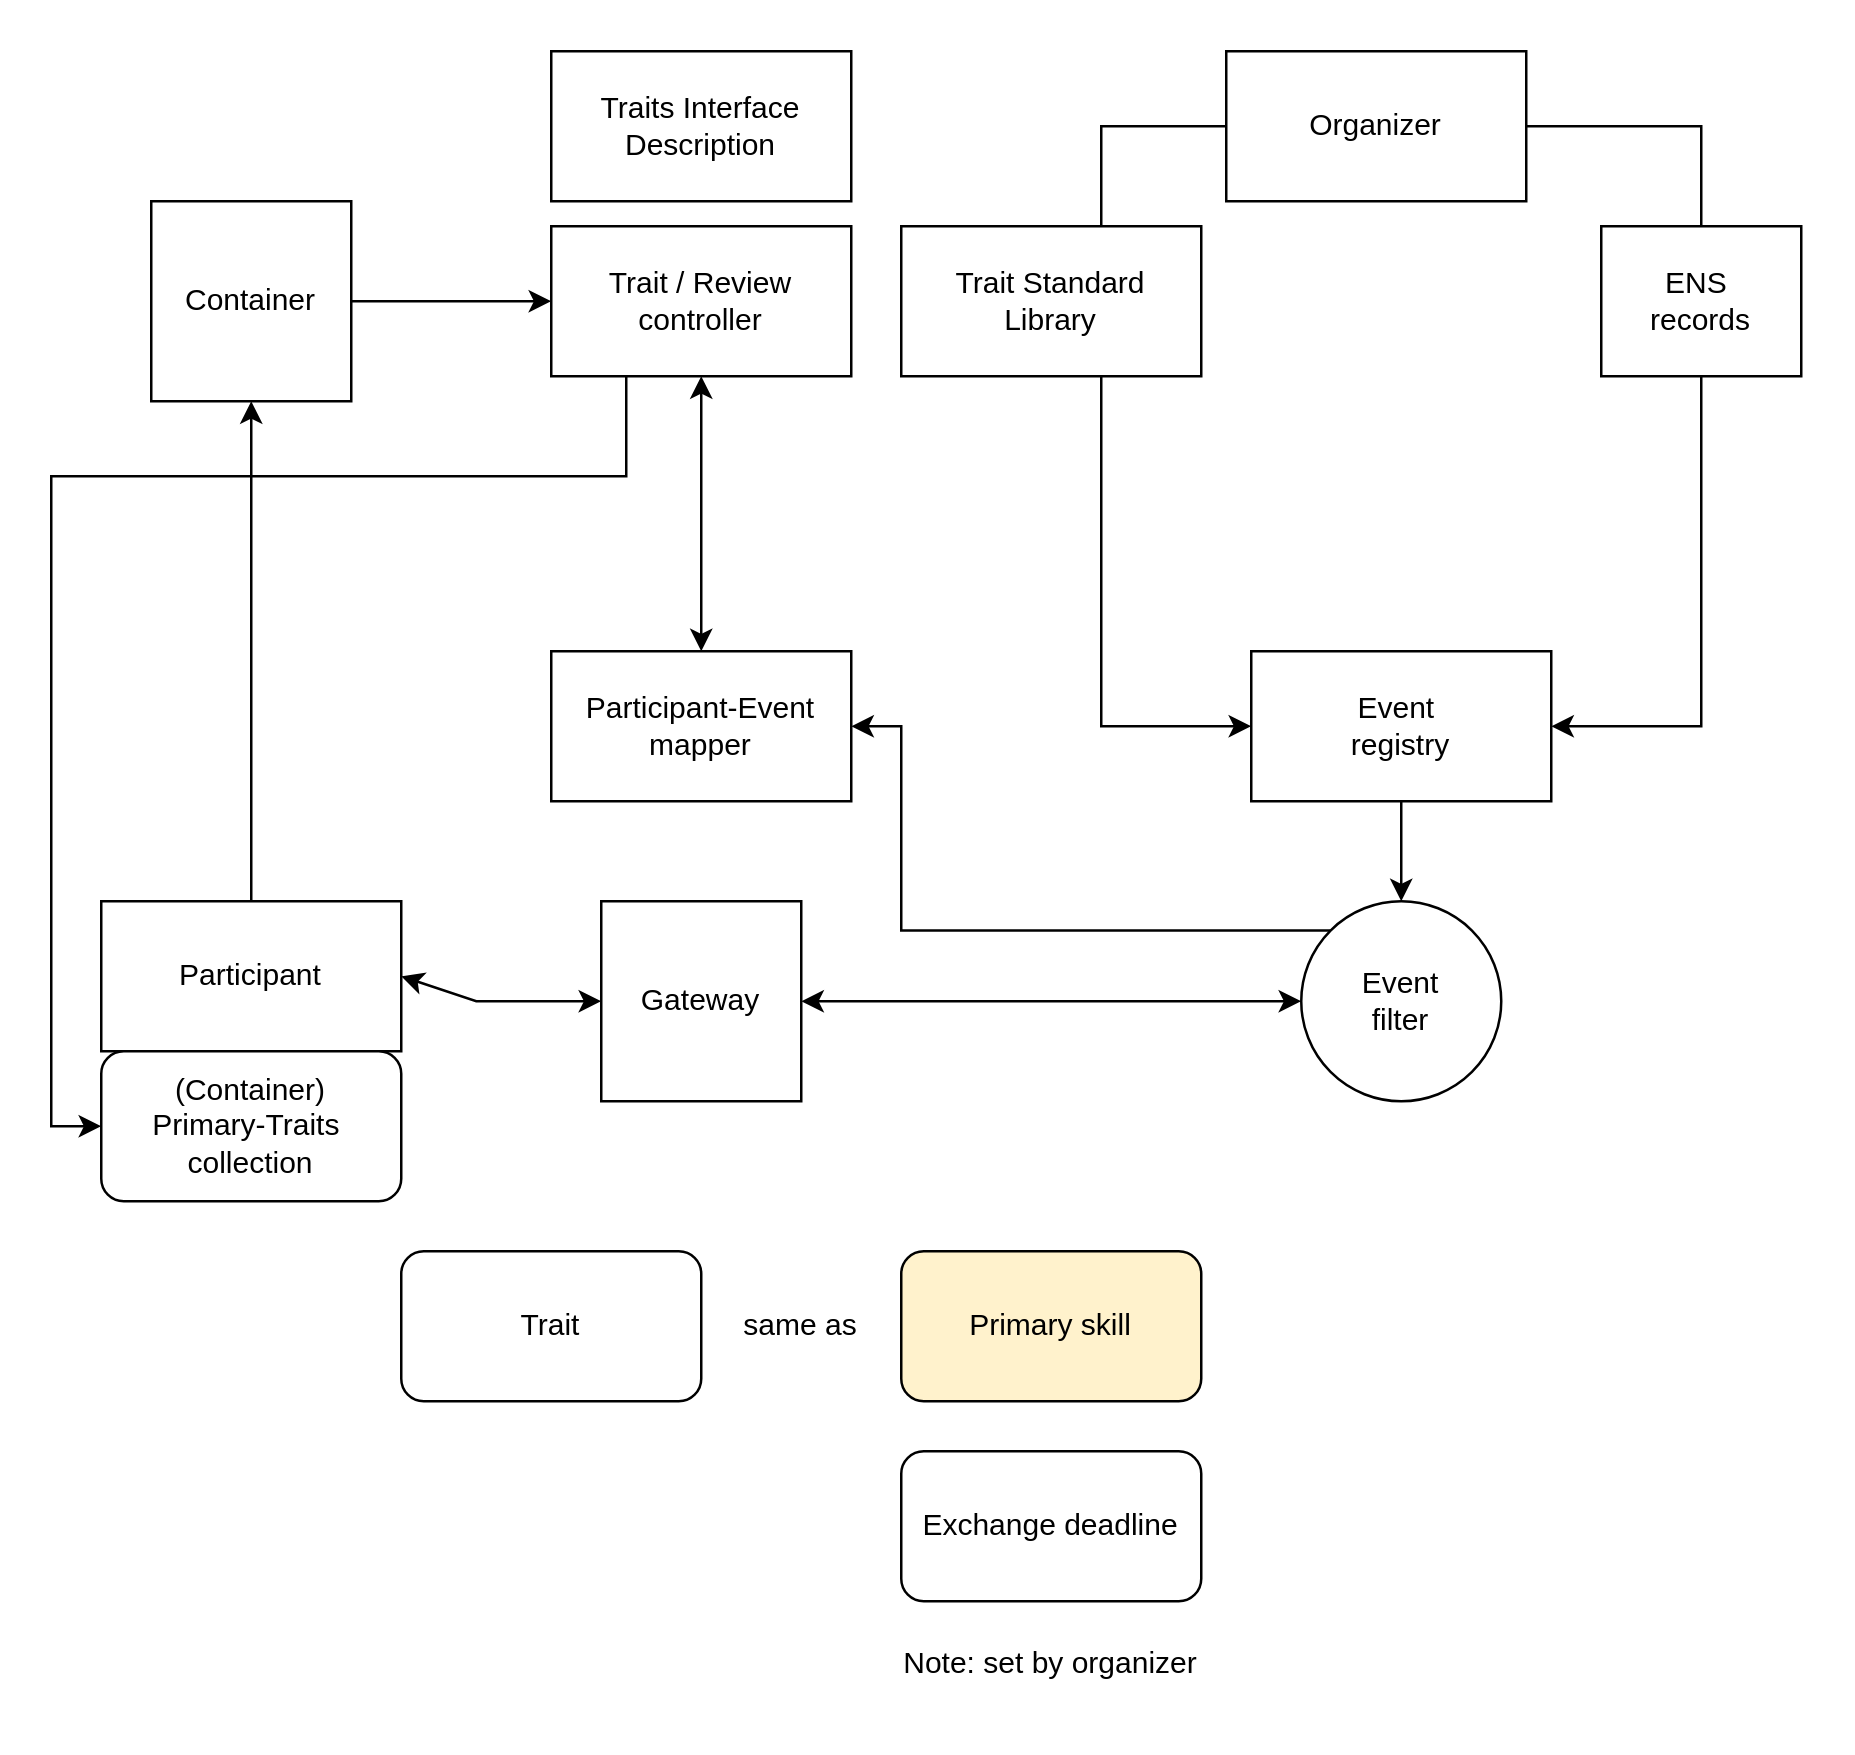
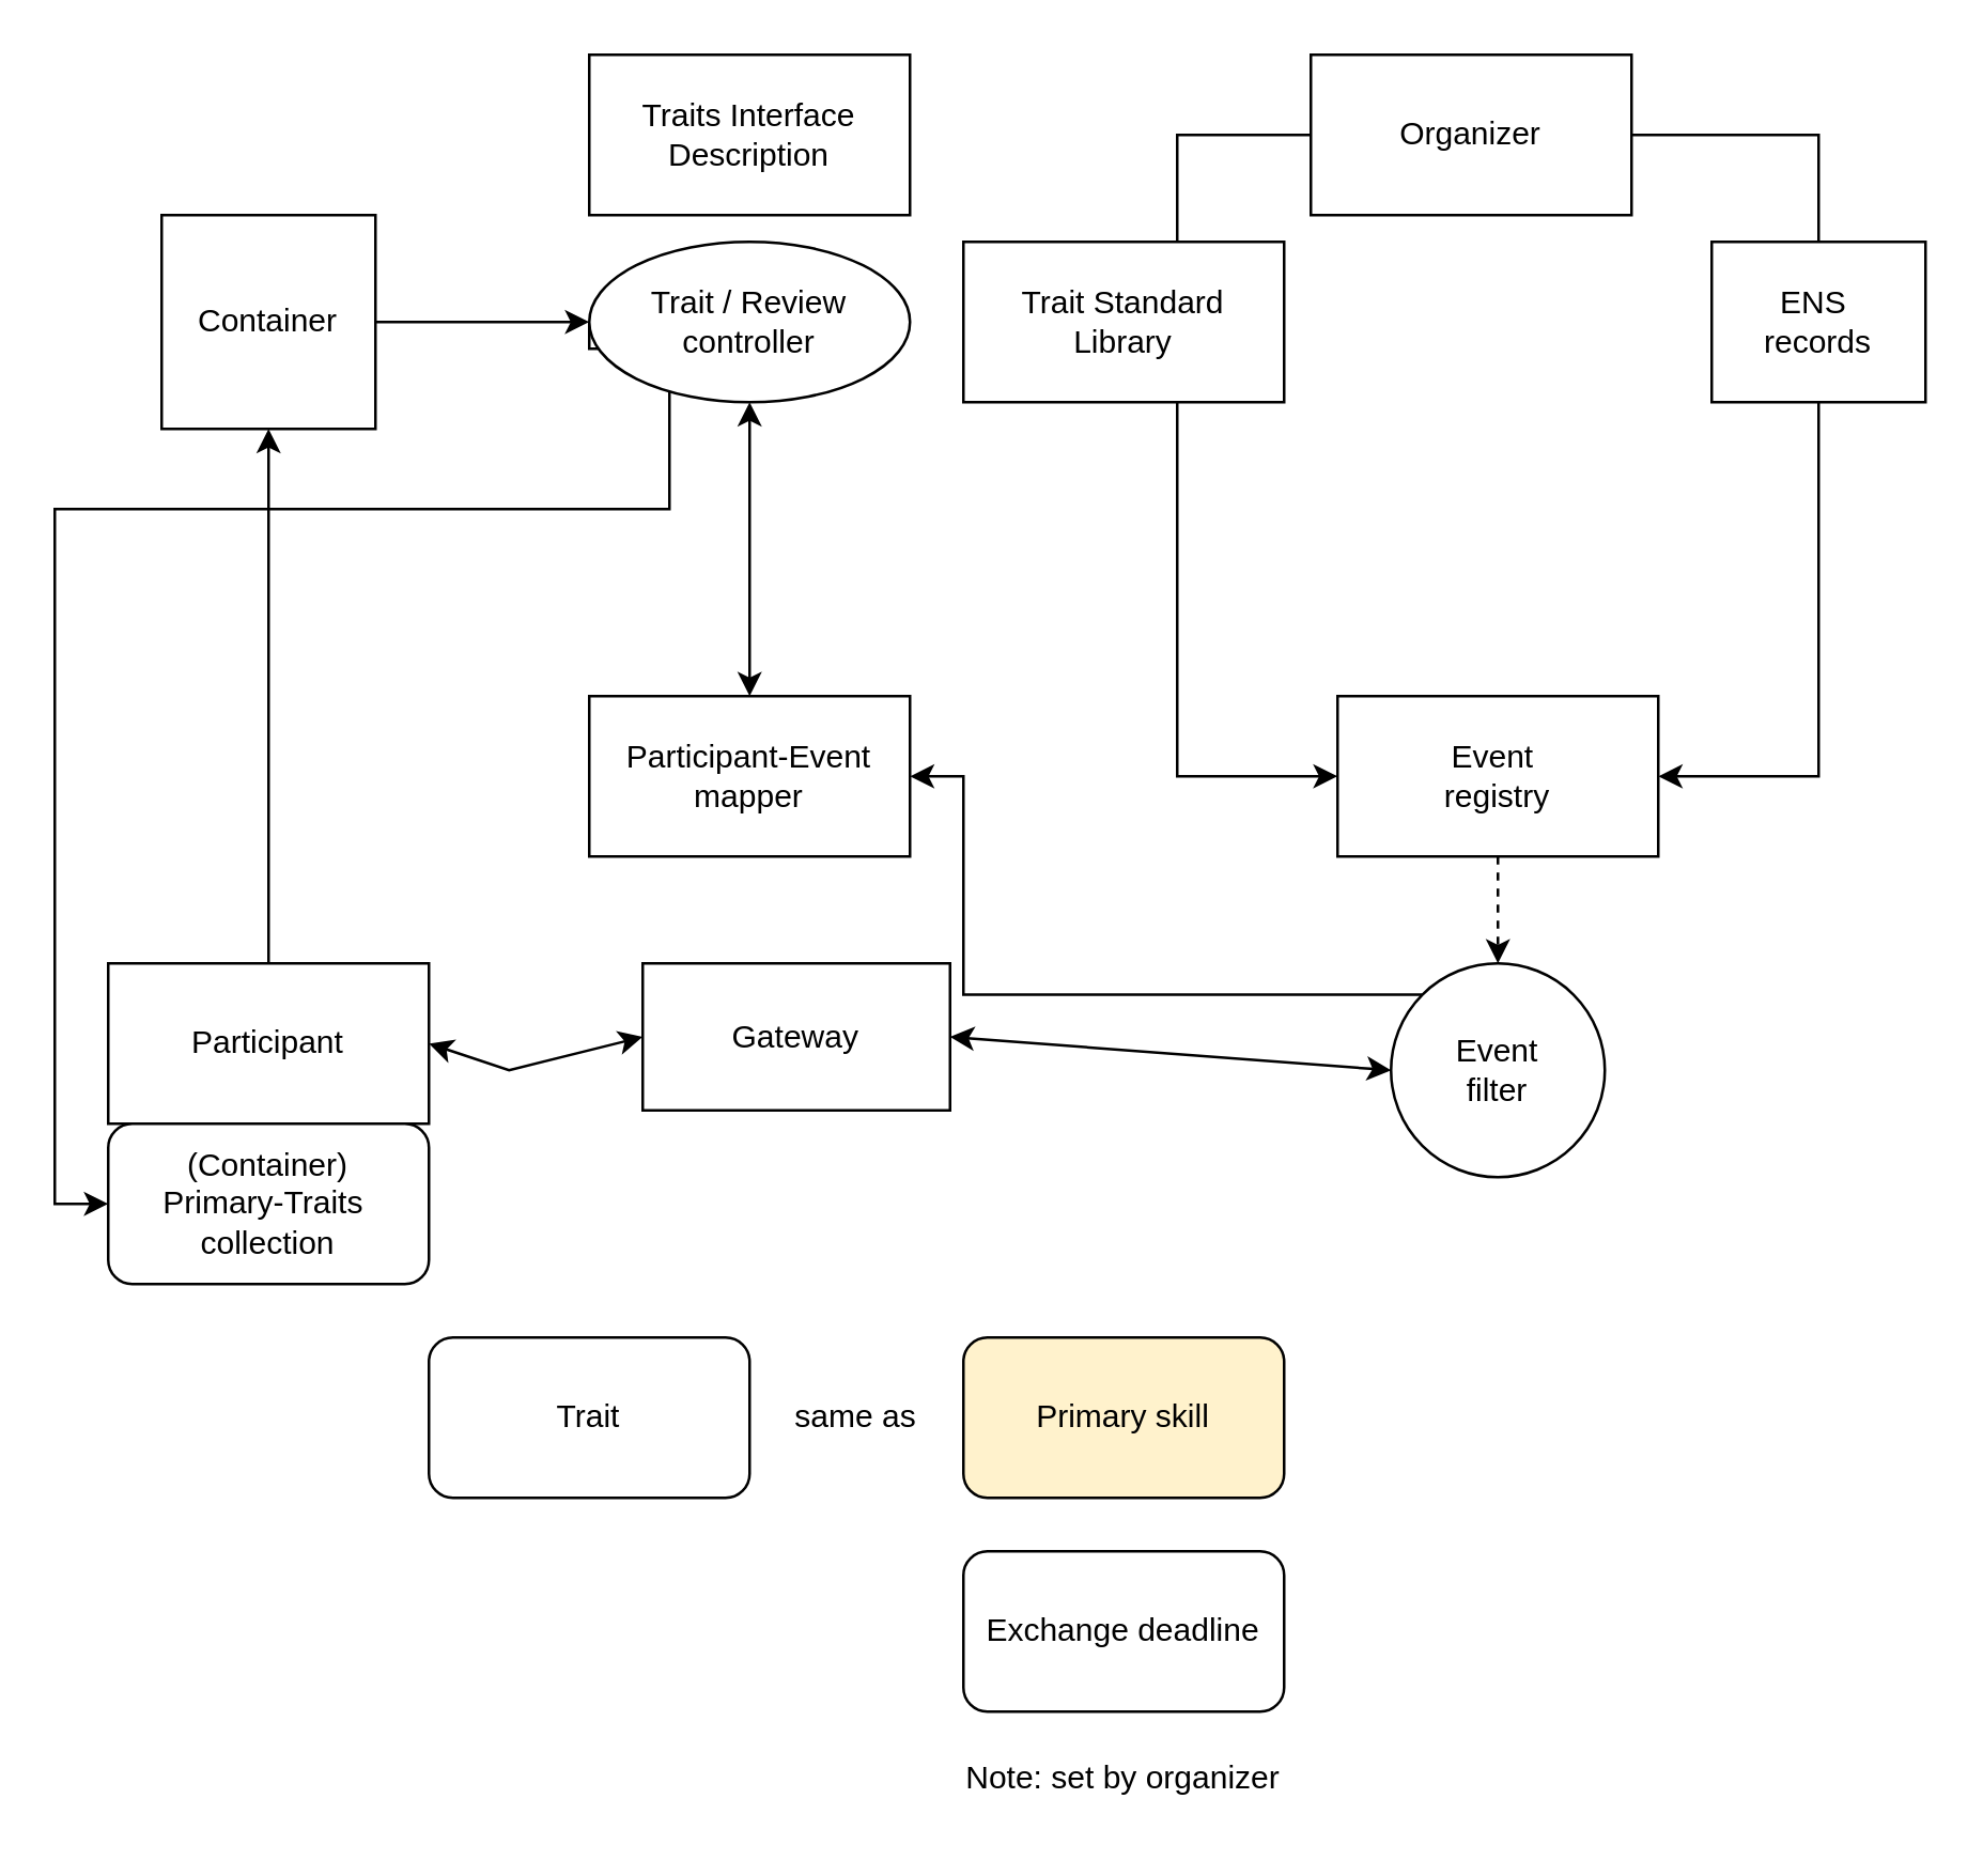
  <mxCell id="0" />
  <mxCell id="1" parent="0" />
  <mxCell id="2" style="edgeStyle=orthogonalEdgeStyle;rounded=0;orthogonalLoop=1;jettySize=auto;html=1;exitX=0.5;exitY=0;exitDx=0;exitDy=0;" edge="1" parent="1" source="3"><mxGeometry relative="1" as="geometry"><mxPoint x="100" y="160" as="targetPoint" /></mxGeometry></mxCell>
  <mxCell id="3" value="Participant" style="rounded=0;whiteSpace=wrap;html=1;" vertex="1" parent="1"><mxGeometry x="40" y="360" width="120" height="60" as="geometry" /></mxCell>
  <mxCell id="4" value="&lt;div&gt;(Container)&lt;br&gt;Primary-Traits&amp;nbsp;&lt;/div&gt;&lt;div&gt;collection&lt;/div&gt;" style="rounded=1;whiteSpace=wrap;html=1;" vertex="1" parent="1"><mxGeometry x="40" y="420" width="120" height="60" as="geometry" /></mxCell>
  <mxCell id="5" value="Trait" style="rounded=1;whiteSpace=wrap;html=1;" vertex="1" parent="1"><mxGeometry x="160" y="500" width="120" height="60" as="geometry" /></mxCell>
- <mxCell id="6" style="edgeStyle=orthogonalEdgeStyle;rounded=0;orthogonalLoop=1;jettySize=auto;html=1;exitX=0.5;exitY=1;exitDx=0;exitDy=0;entryX=0.5;entryY=0;entryDx=0;entryDy=0;" edge="1" parent="1" source="7" target="12"><mxGeometry relative="1" as="geometry" /></mxCell>
+ <mxCell id="6" style="edgeStyle=orthogonalEdgeStyle;rounded=0;orthogonalLoop=1;jettySize=auto;html=1;exitX=0.5;exitY=1;exitDx=0;exitDy=0;entryX=0.5;entryY=0;entryDx=0;entryDy=0;dashed=1;" edge="1" parent="1" source="7" target="12"><mxGeometry relative="1" as="geometry" /></mxCell>
  <mxCell id="7" value="&lt;div&gt;Event&amp;nbsp;&lt;/div&gt;&lt;div&gt;registry&lt;/div&gt;" style="rounded=0;whiteSpace=wrap;html=1;" vertex="1" parent="1"><mxGeometry x="500" y="260" width="120" height="60" as="geometry" /></mxCell>
  <mxCell id="8" value="Traits Interface Description" style="rounded=0;whiteSpace=wrap;html=1;" vertex="1" parent="1"><mxGeometry x="220" y="20" width="120" height="60" as="geometry" /></mxCell>
  <mxCell id="9" style="edgeStyle=orthogonalEdgeStyle;rounded=0;orthogonalLoop=1;jettySize=auto;html=1;exitX=0;exitY=0.5;exitDx=0;exitDy=0;entryX=0;entryY=0.5;entryDx=0;entryDy=0;" edge="1" parent="1" source="10" target="4"><mxGeometry relative="1" as="geometry"><mxPoint x="260" y="270" as="targetPoint" /><Array as="points"><mxPoint x="250" y="130" /><mxPoint x="250" y="190" /><mxPoint x="20" y="190" /><mxPoint x="20" y="450" /></Array></mxGeometry></mxCell>
- <mxCell id="10" value="Trait / Review&lt;br&gt;controller" style="rounded=0;whiteSpace=wrap;html=1;" vertex="1" parent="1"><mxGeometry x="220" y="90" width="120" height="60" as="geometry" /></mxCell>
+ <mxCell id="10" value="Trait / Review&lt;br&gt;controller" style="ellipse;whiteSpace=wrap;html=1;" vertex="1" parent="1"><mxGeometry x="220" y="90" width="120" height="60" as="geometry" /></mxCell>
  <mxCell id="11" style="edgeStyle=orthogonalEdgeStyle;rounded=0;orthogonalLoop=1;jettySize=auto;html=1;exitX=0;exitY=0;exitDx=0;exitDy=0;entryX=1;entryY=0.5;entryDx=0;entryDy=0;" edge="1" parent="1" source="12" target="25"><mxGeometry relative="1" as="geometry"><Array as="points"><mxPoint x="360" y="372" /><mxPoint x="360" y="290" /></Array></mxGeometry></mxCell>
  <mxCell id="12" value="Event &lt;br&gt;filter" style="ellipse;whiteSpace=wrap;html=1;aspect=fixed;" vertex="1" parent="1"><mxGeometry x="520" y="360" width="80" height="80" as="geometry" /></mxCell>
  <mxCell id="13" style="edgeStyle=orthogonalEdgeStyle;rounded=0;orthogonalLoop=1;jettySize=auto;html=1;exitX=1;exitY=0.5;exitDx=0;exitDy=0;entryX=1;entryY=0.5;entryDx=0;entryDy=0;" edge="1" parent="1" source="17" target="7"><mxGeometry relative="1" as="geometry"><mxPoint x="470" y="50" as="sourcePoint" /><mxPoint x="570" y="260" as="targetPoint" /><Array as="points"><mxPoint x="680" y="50" /><mxPoint x="680" y="290" /><mxPoint x="620" y="290" /></Array></mxGeometry></mxCell>
  <mxCell id="14" value="&lt;div&gt;ENS&amp;nbsp;&lt;/div&gt;&lt;div&gt;records&lt;/div&gt;" style="rounded=0;whiteSpace=wrap;html=1;" vertex="1" parent="1"><mxGeometry x="640" y="90" width="80" height="60" as="geometry" /></mxCell>
  <mxCell id="15" style="edgeStyle=orthogonalEdgeStyle;rounded=0;orthogonalLoop=1;jettySize=auto;html=1;exitX=0;exitY=0.5;exitDx=0;exitDy=0;entryX=0;entryY=0.5;entryDx=0;entryDy=0;" edge="1" parent="1" source="17" target="7"><mxGeometry relative="1" as="geometry"><mxPoint x="445" y="50" as="sourcePoint" /><mxPoint x="475" y="290" as="targetPoint" /><Array as="points"><mxPoint x="440" y="50" /><mxPoint x="440" y="290" /></Array></mxGeometry></mxCell>
  <mxCell id="16" value="Trait Standard &lt;br&gt;Library" style="rounded=0;whiteSpace=wrap;html=1;" vertex="1" parent="1"><mxGeometry x="360" y="90" width="120" height="60" as="geometry" /></mxCell>
  <mxCell id="17" value="Organizer" style="rounded=0;whiteSpace=wrap;html=1;" vertex="1" parent="1"><mxGeometry x="490" y="20" width="120" height="60" as="geometry" /></mxCell>
- <mxCell id="18" value="Gateway" style="rounded=0;whiteSpace=wrap;html=1;" vertex="1" parent="1"><mxGeometry x="240" y="360" width="80" height="80" as="geometry" /></mxCell>
+ <mxCell id="18" value="Gateway" style="rounded=0;whiteSpace=wrap;html=1;" vertex="1" parent="1"><mxGeometry x="240" y="360" width="115" height="55" as="geometry" /></mxCell>
  <mxCell id="19" value="" style="endArrow=classic;startArrow=classic;html=1;rounded=0;exitX=1;exitY=0.5;exitDx=0;exitDy=0;entryX=0;entryY=0.5;entryDx=0;entryDy=0;" edge="1" parent="1" source="18" target="12"><mxGeometry width="50" height="50" relative="1" as="geometry"><mxPoint x="360" y="390" as="sourcePoint" /><mxPoint x="410" y="340" as="targetPoint" /></mxGeometry></mxCell>
  <mxCell id="20" value="" style="endArrow=classic;startArrow=classic;html=1;rounded=0;entryX=0;entryY=0.5;entryDx=0;entryDy=0;" edge="1" parent="1" target="18"><mxGeometry width="50" height="50" relative="1" as="geometry"><mxPoint x="160" y="390" as="sourcePoint" /><mxPoint x="210" y="340" as="targetPoint" /><Array as="points"><mxPoint x="190" y="400" /></Array></mxGeometry></mxCell>
  <mxCell id="21" style="edgeStyle=orthogonalEdgeStyle;rounded=0;orthogonalLoop=1;jettySize=auto;html=1;exitX=1;exitY=0.5;exitDx=0;exitDy=0;entryX=0;entryY=0.5;entryDx=0;entryDy=0;" edge="1" parent="1" source="22" target="10"><mxGeometry relative="1" as="geometry" /></mxCell>
  <mxCell id="22" value="Container" style="rounded=0;whiteSpace=wrap;html=1;" vertex="1" parent="1"><mxGeometry x="60" y="80" width="80" height="80" as="geometry" /></mxCell>
  <mxCell id="23" value="Primary skill" style="rounded=1;whiteSpace=wrap;html=1;fillColor=#fff2cc;" vertex="1" parent="1"><mxGeometry x="360" y="500" width="120" height="60" as="geometry" /></mxCell>
  <mxCell id="24" value="same as" style="text;html=1;strokeColor=none;fillColor=none;align=center;verticalAlign=middle;whiteSpace=wrap;rounded=0;" vertex="1" parent="1"><mxGeometry x="290" y="515" width="60" height="30" as="geometry" /></mxCell>
  <mxCell id="25" value="Participant-Event &lt;br&gt;mapper" style="rounded=0;whiteSpace=wrap;html=1;" vertex="1" parent="1"><mxGeometry x="220" y="260" width="120" height="60" as="geometry" /></mxCell>
  <mxCell id="26" value="Exchange deadline" style="rounded=1;whiteSpace=wrap;html=1;" vertex="1" parent="1"><mxGeometry x="360" y="580" width="120" height="60" as="geometry" /></mxCell>
  <mxCell id="27" value="Note: set by organizer" style="text;html=1;strokeColor=none;fillColor=none;align=center;verticalAlign=middle;whiteSpace=wrap;rounded=0;" vertex="1" parent="1"><mxGeometry x="360" y="650" width="120" height="30" as="geometry" /></mxCell>
  <mxCell id="28" value="" style="endArrow=classic;startArrow=classic;html=1;rounded=0;exitX=0.5;exitY=0;exitDx=0;exitDy=0;entryX=0.5;entryY=1;entryDx=0;entryDy=0;" edge="1" parent="1" source="25" target="10"><mxGeometry width="50" height="50" relative="1" as="geometry"><mxPoint x="240" y="200" as="sourcePoint" /><mxPoint x="290" y="150" as="targetPoint" /></mxGeometry></mxCell>
